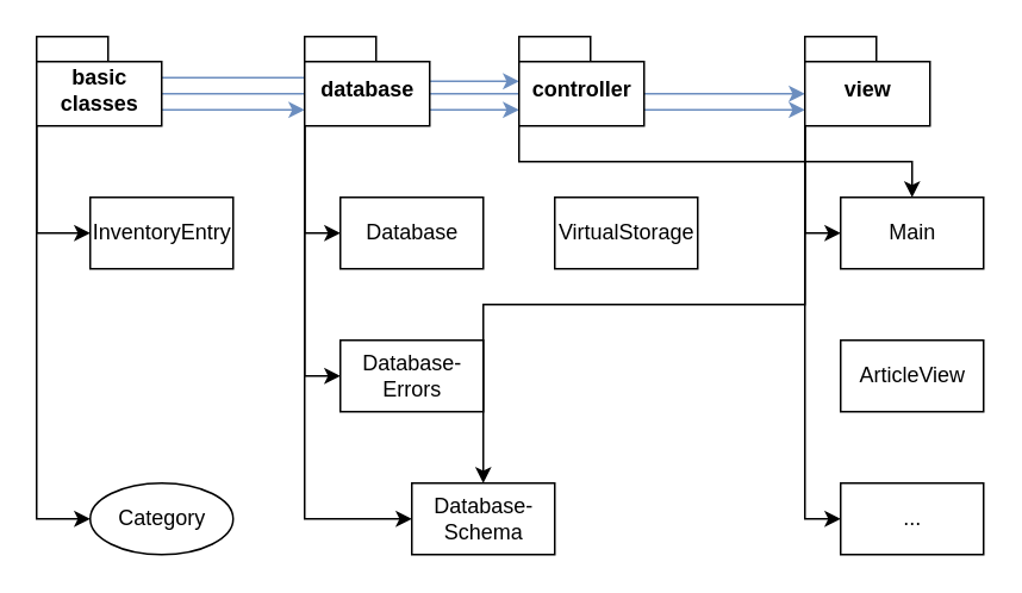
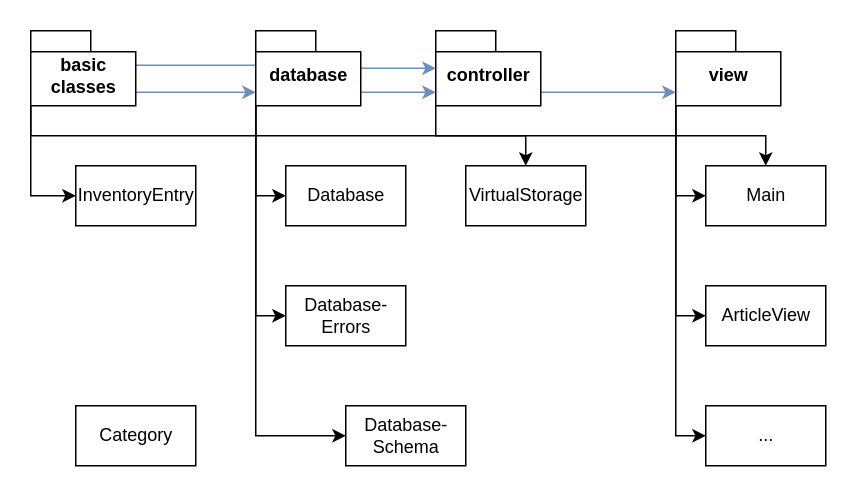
  <mxCell id="0" />
  <mxCell id="1" parent="0" />
  <mxCell id="2" style="edgeStyle=orthogonalEdgeStyle;rounded=0;orthogonalLoop=1;jettySize=auto;html=1;exitX=0;exitY=0;exitDx=0;exitDy=50;exitPerimeter=0;entryX=0;entryY=0.5;entryDx=0;entryDy=0;" parent="1" source="7" target="20" edge="1"><mxGeometry relative="1" as="geometry" /></mxCell>
- <mxCell id="3" style="edgeStyle=orthogonalEdgeStyle;rounded=0;orthogonalLoop=1;jettySize=auto;html=1;exitX=0;exitY=0;exitDx=0;exitDy=50;exitPerimeter=0;entryX=0;entryY=0.5;entryDx=0;entryDy=0;" parent="1" source="7" target="21" edge="1"><mxGeometry relative="1" as="geometry" /></mxCell>
+ <mxCell id="3" style="edgeStyle=orthogonalEdgeStyle;rounded=0;orthogonalLoop=1;jettySize=auto;html=1;exitX=0;exitY=0;exitDx=0;exitDy=50;exitPerimeter=0;" parent="1" source="7" target="23" edge="1"><mxGeometry relative="1" as="geometry" /></mxCell>
  <mxCell id="4" style="edgeStyle=orthogonalEdgeStyle;rounded=0;orthogonalLoop=1;jettySize=auto;html=1;exitX=0;exitY=0;exitDx=70;exitDy=41;exitPerimeter=0;entryX=0;entryY=0;entryDx=0;entryDy=41;entryPerimeter=0;fillColor=#dae8fc;strokeColor=#6c8ebf;" parent="1" source="7" target="12" edge="1"><mxGeometry relative="1" as="geometry" /></mxCell>
  <mxCell id="5" style="edgeStyle=orthogonalEdgeStyle;rounded=0;orthogonalLoop=1;jettySize=auto;html=1;exitX=0;exitY=0;exitDx=70;exitDy=23;exitPerimeter=0;fillColor=#dae8fc;strokeColor=#6c8ebf;" parent="1" source="7" target="15" edge="1"><mxGeometry relative="1" as="geometry" /></mxCell>
- <mxCell id="6" style="edgeStyle=orthogonalEdgeStyle;rounded=0;orthogonalLoop=1;jettySize=auto;html=1;entryX=0;entryY=0;entryDx=0;entryDy=32;entryPerimeter=0;fillColor=#dae8fc;strokeColor=#6c8ebf;exitX=0;exitY=0;exitDx=70;exitDy=32;exitPerimeter=0;" parent="1" source="7" target="19" edge="1"><mxGeometry relative="1" as="geometry"><mxPoint x="110" y="0" as="sourcePoint" /></mxGeometry></mxCell>
  <mxCell id="7" value="basic&lt;br&gt;classes" style="shape=folder;fontStyle=1;spacingTop=10;tabWidth=40;tabHeight=14;tabPosition=left;html=1;" parent="1" vertex="1"><mxGeometry x="20" y="20" width="70" height="50" as="geometry" /></mxCell>
  <mxCell id="8" style="edgeStyle=orthogonalEdgeStyle;rounded=0;orthogonalLoop=1;jettySize=auto;html=1;exitX=0;exitY=0;exitDx=0;exitDy=50;exitPerimeter=0;entryX=0;entryY=0.5;entryDx=0;entryDy=0;" parent="1" source="12" target="22" edge="1"><mxGeometry relative="1" as="geometry"><mxPoint x="170.333" y="150" as="targetPoint" /></mxGeometry></mxCell>
  <mxCell id="9" style="edgeStyle=orthogonalEdgeStyle;rounded=0;orthogonalLoop=1;jettySize=auto;html=1;exitX=0;exitY=0;exitDx=70;exitDy=41;exitPerimeter=0;entryX=0;entryY=0;entryDx=0;entryDy=41;entryPerimeter=0;fillColor=#dae8fc;strokeColor=#6c8ebf;" parent="1" source="12" target="15" edge="1"><mxGeometry relative="1" as="geometry" /></mxCell>
  <mxCell id="10" style="edgeStyle=orthogonalEdgeStyle;rounded=0;orthogonalLoop=1;jettySize=auto;html=1;exitX=0;exitY=0;exitDx=0;exitDy=50;exitPerimeter=0;entryX=0;entryY=0.5;entryDx=0;entryDy=0;" parent="1" source="12" target="27" edge="1"><mxGeometry relative="1" as="geometry" /></mxCell>
  <mxCell id="11" style="edgeStyle=orthogonalEdgeStyle;rounded=0;orthogonalLoop=1;jettySize=auto;html=1;exitX=0;exitY=0;exitDx=0;exitDy=50;exitPerimeter=0;entryX=0;entryY=0.5;entryDx=0;entryDy=0;" parent="1" source="12" target="28" edge="1"><mxGeometry relative="1" as="geometry" /></mxCell>
  <mxCell id="12" value="database" style="shape=folder;fontStyle=1;spacingTop=10;tabWidth=40;tabHeight=14;tabPosition=left;html=1;" parent="1" vertex="1"><mxGeometry x="170" y="20" width="70" height="50" as="geometry" /></mxCell>
  <mxCell id="13" style="edgeStyle=orthogonalEdgeStyle;rounded=0;orthogonalLoop=1;jettySize=auto;html=1;exitX=0;exitY=0;exitDx=0;exitDy=50;exitPerimeter=0;" parent="1" source="15" target="24" edge="1"><mxGeometry relative="1" as="geometry" /></mxCell>
  <mxCell id="14" style="edgeStyle=orthogonalEdgeStyle;rounded=0;orthogonalLoop=1;jettySize=auto;html=1;exitX=0;exitY=0;exitDx=70;exitDy=41;exitPerimeter=0;entryX=0;entryY=0;entryDx=0;entryDy=41;entryPerimeter=0;fillColor=#dae8fc;strokeColor=#6c8ebf;" parent="1" source="15" target="19" edge="1"><mxGeometry relative="1" as="geometry" /></mxCell>
  <mxCell id="15" value="controller" style="shape=folder;fontStyle=1;spacingTop=10;tabWidth=40;tabHeight=14;tabPosition=left;html=1;" parent="1" vertex="1"><mxGeometry x="290" y="20" width="70" height="50" as="geometry" /></mxCell>
  <mxCell id="16" style="edgeStyle=orthogonalEdgeStyle;rounded=0;orthogonalLoop=1;jettySize=auto;html=1;exitX=0;exitY=0;exitDx=0;exitDy=50;exitPerimeter=0;entryX=0;entryY=0.5;entryDx=0;entryDy=0;" parent="1" source="19" target="24" edge="1"><mxGeometry relative="1" as="geometry" /></mxCell>
- <mxCell id="17" style="edgeStyle=orthogonalEdgeStyle;rounded=0;orthogonalLoop=1;jettySize=auto;html=1;exitX=0;exitY=0;exitDx=0;exitDy=50;exitPerimeter=0;" parent="1" source="19" target="28" edge="1"><mxGeometry relative="1" as="geometry" /></mxCell>
+ <mxCell id="17" style="edgeStyle=orthogonalEdgeStyle;rounded=0;orthogonalLoop=1;jettySize=auto;html=1;exitX=0;exitY=0;exitDx=0;exitDy=50;exitPerimeter=0;entryX=0;entryY=0.5;entryDx=0;entryDy=0;" parent="1" source="19" target="25" edge="1"><mxGeometry relative="1" as="geometry" /></mxCell>
  <mxCell id="18" style="edgeStyle=orthogonalEdgeStyle;rounded=0;orthogonalLoop=1;jettySize=auto;html=1;exitX=0;exitY=0;exitDx=0;exitDy=50;exitPerimeter=0;entryX=0;entryY=0.5;entryDx=0;entryDy=0;" parent="1" source="19" target="26" edge="1"><mxGeometry relative="1" as="geometry" /></mxCell>
  <mxCell id="19" value="view" style="shape=folder;fontStyle=1;spacingTop=10;tabWidth=40;tabHeight=14;tabPosition=left;html=1;" parent="1" vertex="1"><mxGeometry x="450" y="20" width="70" height="50" as="geometry" /></mxCell>
  <mxCell id="20" value="InventoryEntry" style="html=1;" parent="1" vertex="1"><mxGeometry x="50" y="110" width="80" height="40" as="geometry" /></mxCell>
- <mxCell id="21" value="Category" style="ellipse;html=1;" parent="1" vertex="1"><mxGeometry x="50" y="270" width="80" height="40" as="geometry" /></mxCell>
+ <mxCell id="21" value="Category" style="html=1;" parent="1" vertex="1"><mxGeometry x="50" y="270" width="80" height="40" as="geometry" /></mxCell>
  <mxCell id="22" value="Database" style="html=1;" parent="1" vertex="1"><mxGeometry x="190" y="110" width="80" height="40" as="geometry" /></mxCell>
  <mxCell id="23" value="VirtualStorage" style="html=1;" parent="1" vertex="1"><mxGeometry x="310" y="110" width="80" height="40" as="geometry" /></mxCell>
  <mxCell id="24" value="Main" style="html=1;" parent="1" vertex="1"><mxGeometry x="470" y="110" width="80" height="40" as="geometry" /></mxCell>
  <mxCell id="25" value="ArticleView" style="html=1;" parent="1" vertex="1"><mxGeometry x="470" y="190" width="80" height="40" as="geometry" /></mxCell>
  <mxCell id="26" value="..." style="html=1;" parent="1" vertex="1"><mxGeometry x="470" y="270" width="80" height="40" as="geometry" /></mxCell>
  <mxCell id="27" value="Database-&lt;br&gt;Errors" style="html=1;" parent="1" vertex="1"><mxGeometry x="190" y="190" width="80" height="40" as="geometry" /></mxCell>
  <mxCell id="28" value="Database-&lt;br&gt;Schema" style="html=1;" parent="1" vertex="1"><mxGeometry x="230" y="270" width="80" height="40" as="geometry" /></mxCell>
